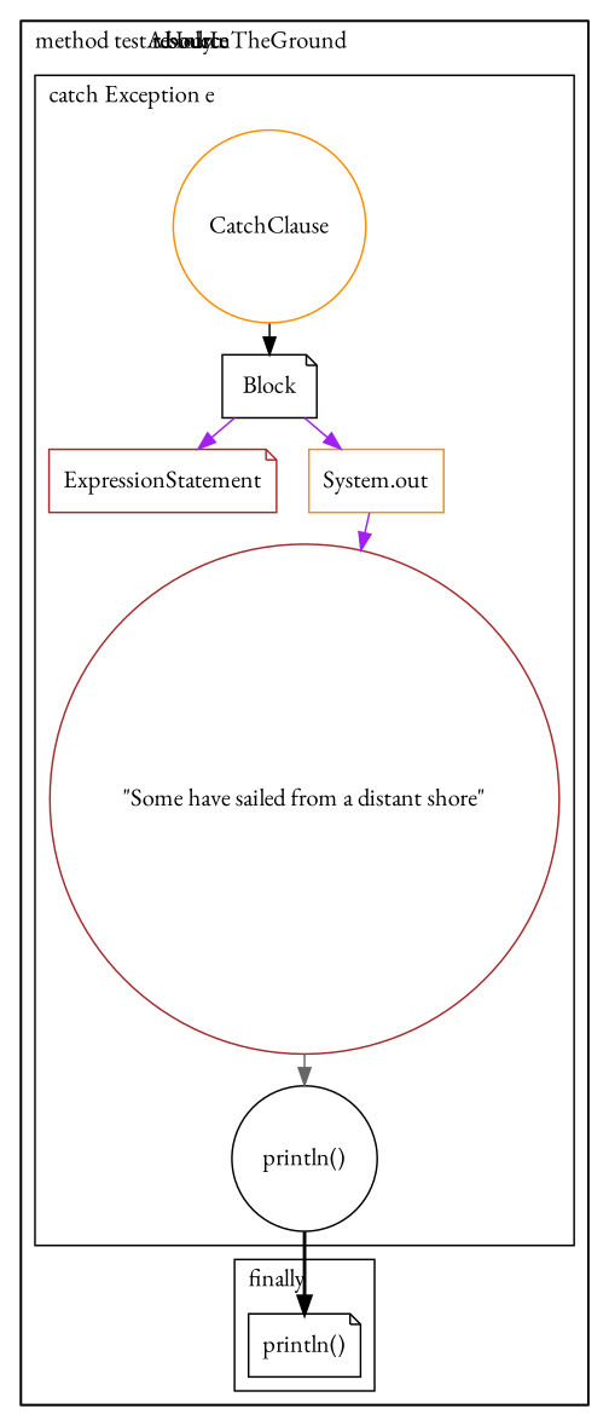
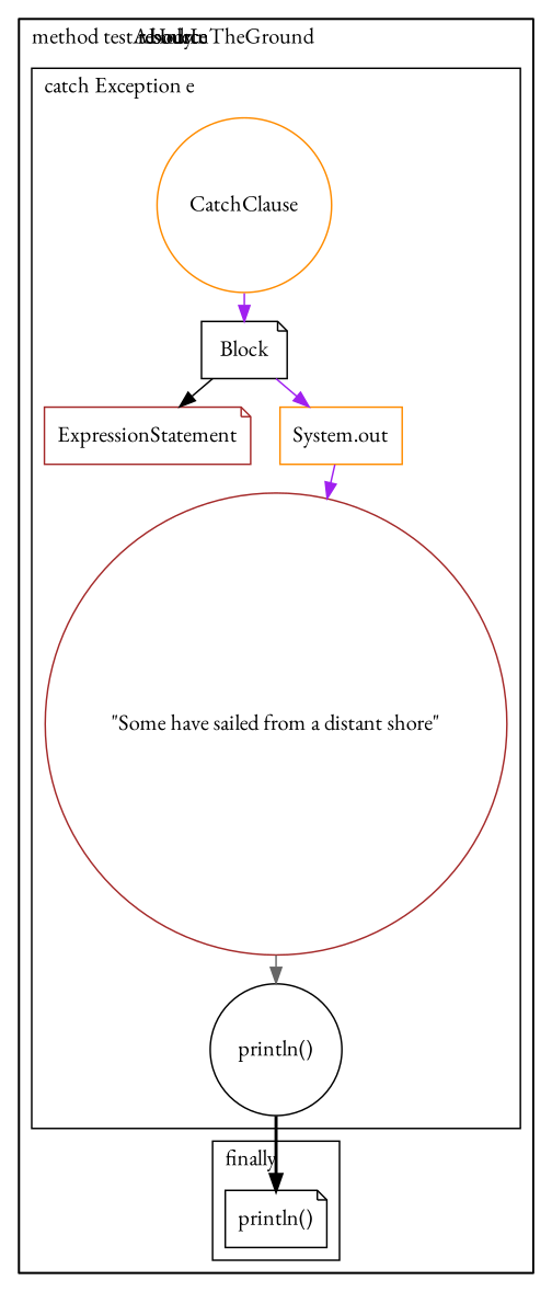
  digraph {
    compound=true
    fontname="EB Garamond"
    node [color=black fillcolor=white fontname="EB Garamond" shape=circle style=filled]
    edge [color=purple fontname="EB Garamond" style=solid]
    n1 [color=darkorange label=CatchClause]
    n2 [label=Block shape=note]
    n3 [color=brown label=ExpressionStatement shape=note]
    n4 [label="println()"]
    n5 [color=darkorange label="System.out" shape=box]
    n6 [color=brown label="\"Some have sailed from a distant shore\""]
    n7 [label="println()" shape=note]
    subgraph cluster_1 {
      label="method testAHoleInTheGround"
      labeljust=l
      pencolor=transparent
      ranksep=0.5
      subgraph cluster_2 {
        label=resource
        labeljust=l
        pencolor=black
        ranksep=0.5
      }
      subgraph cluster_3 {
        label=resource
        labeljust=l
        pencolor=black
        ranksep=0.5
      }
      subgraph cluster_4 {
        label=body
        labeljust=l
        pencolor=black
        ranksep=0.5
      }
      subgraph cluster_5 {
        label="catch Exception e"
        labeljust=l
        pencolor=black
        ranksep=0.5
        n1
        n2
        n3
        n4
        n5
        n6
      }
      subgraph cluster_6 {
        label=finally
        labeljust=l
        pencolor=black
        ranksep=0.5
        n7
      }
    }
-   n1 -> n2 [color=black]
-   n2 -> n3
+   n1 -> n2
+   n2 -> n3 [color=black]
    n2 -> n5
    n4 -> n7 [color=black style=bold]
    n5 -> n6
    n6 -> n4 [color=gray40]
  }
